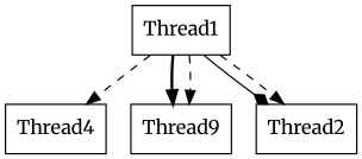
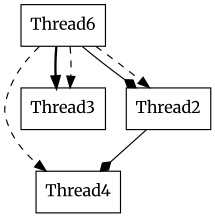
  digraph {
    fontname=Merriweather
    node [color=black fontname=Merriweather shape=box]
    edge [arrowhead=normal fontname=Merriweather style=dashed]
-   Thread1
+   Thread1 [label=Thread6]
    Thread4
-   Thread3 [label=Thread9]
+   Thread3
    Thread2
    Thread1 -> Thread4
    Thread1 -> Thread3 [style=bold]
    Thread1 -> Thread3
    Thread1 -> Thread2 [arrowhead=diamond style=solid]
    Thread1 -> Thread2
+   Thread2 -> Thread4 [arrowhead=diamond style=solid]
  }
